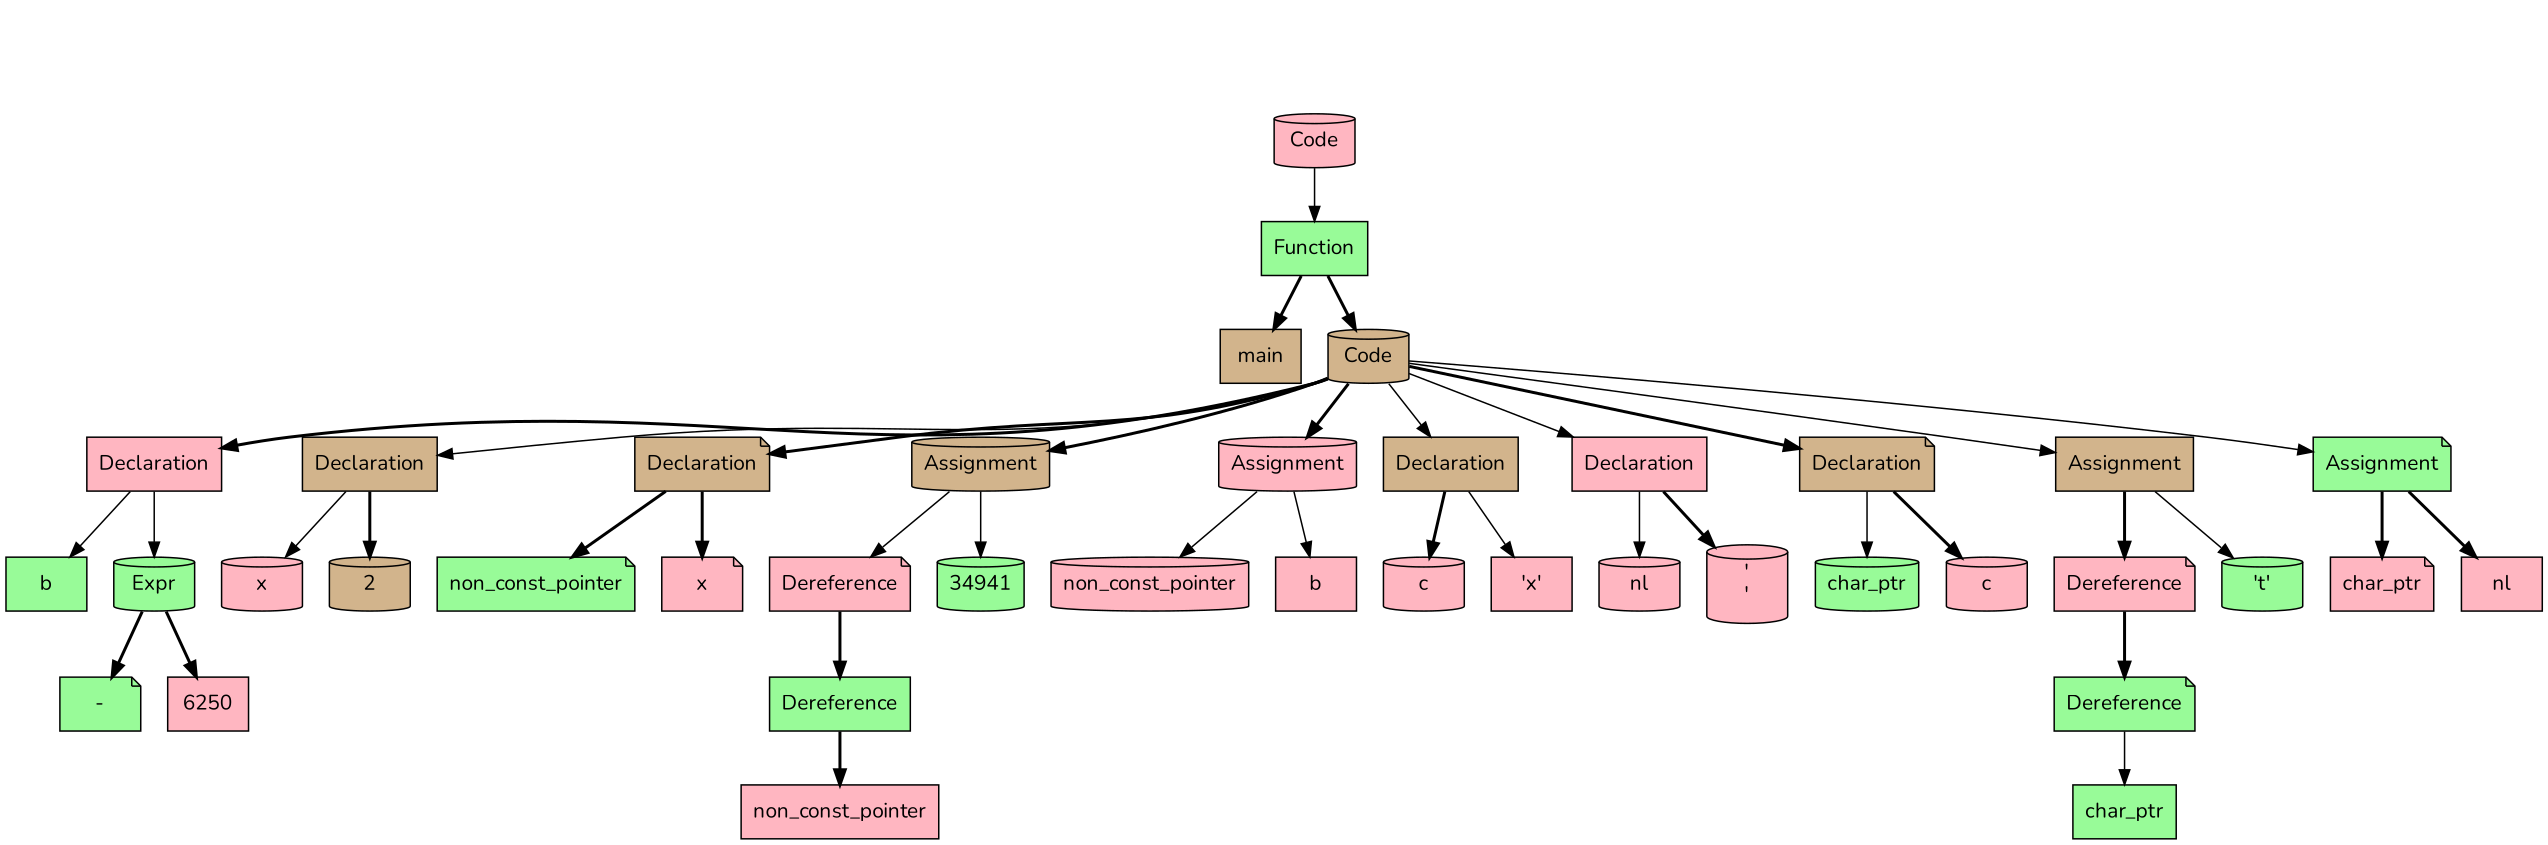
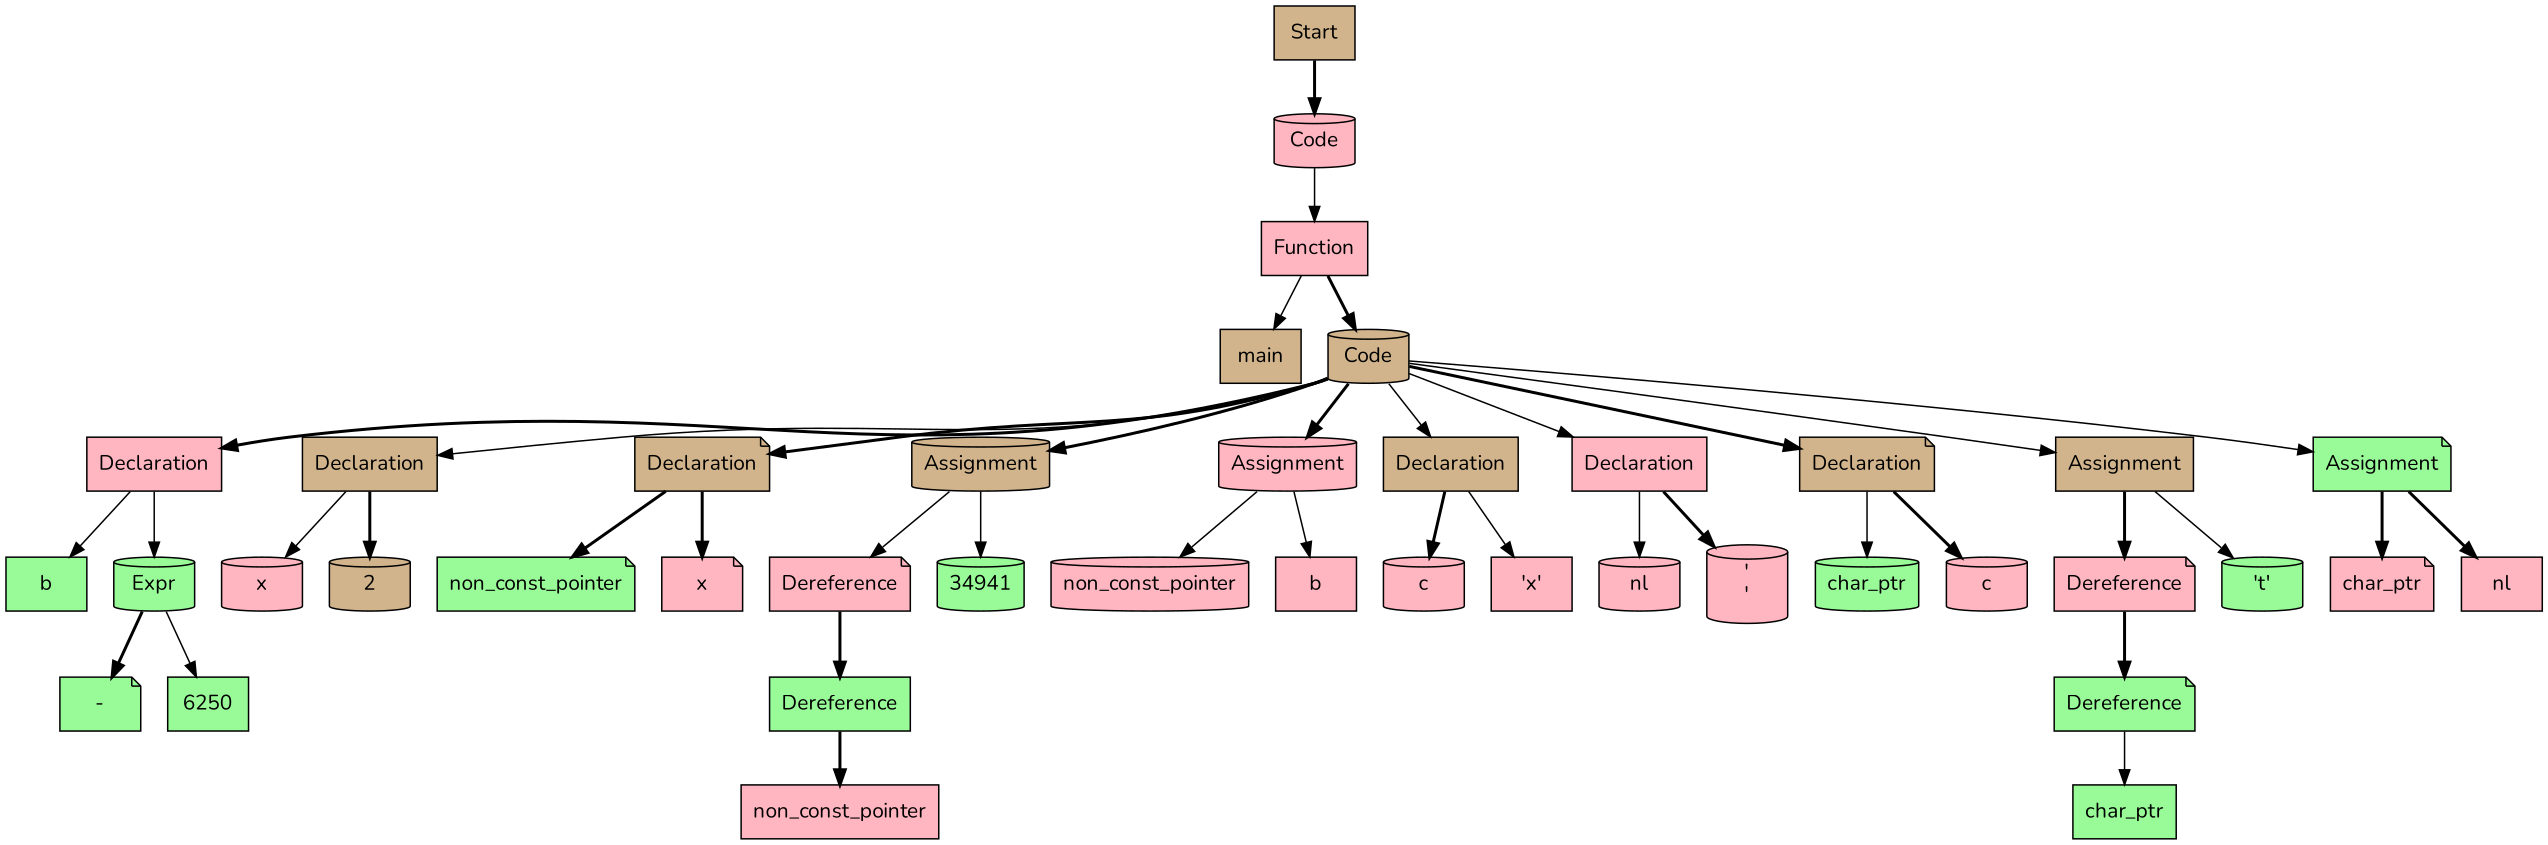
  digraph {
    fontname=Nunito
    node [fillcolor=lightpink fontname=Nunito shape=box style=filled]
    edge [fontname=Nunito style=bold]
+   n1 [fillcolor=tan label=Start]
    n2 [label=Code shape=cylinder]
-   n3 [fillcolor=palegreen label=Function]
+   n3 [label=Function]
    n4 [fillcolor=tan label=main]
    n5 [fillcolor=tan label=Code shape=cylinder]
    n6 [label=Declaration]
    n7 [fillcolor=tan label=Declaration]
    n8 [fillcolor=tan label=Declaration shape=note]
    n9 [fillcolor=tan label=Assignment shape=cylinder]
    n10 [label=Assignment shape=cylinder]
    n11 [fillcolor=tan label=Declaration]
    n12 [label=Declaration]
    n13 [fillcolor=tan label=Declaration shape=note]
    n14 [fillcolor=tan label=Assignment]
    n15 [fillcolor=palegreen label=Assignment shape=note]
    n16 [fillcolor=palegreen label=b]
    n17 [fillcolor=palegreen label=Expr shape=cylinder]
    n18 [label=x shape=cylinder]
    n19 [fillcolor=tan label=2 shape=cylinder]
    n20 [fillcolor=palegreen label=non_const_pointer shape=note]
    n21 [label=x shape=note]
    n22 [label=Dereference shape=note]
    n23 [fillcolor=palegreen label=34941 shape=cylinder]
    n24 [label=non_const_pointer shape=cylinder]
    n25 [label=b]
    n26 [label=c shape=cylinder]
    n27 [label="'x'"]
    n28 [label=nl shape=cylinder]
    n29 [label="'\n'" shape=cylinder]
    n30 [fillcolor=palegreen label=char_ptr shape=cylinder]
    n31 [label=c shape=cylinder]
    n32 [label=Dereference shape=note]
    n33 [fillcolor=palegreen label="'\t'" shape=cylinder]
    n34 [label=char_ptr shape=note]
    n35 [label=nl]
    n36 [fillcolor=palegreen label="-" shape=note]
-   n37 [label=6250]
+   n37 [fillcolor=palegreen label=6250]
    n38 [fillcolor=palegreen label=Dereference]
    n39 [fillcolor=palegreen label=Dereference shape=note]
    n40 [label=non_const_pointer]
    n41 [fillcolor=palegreen label=char_ptr]
+   n1 -> n2
    n2 -> n3 [style=solid]
-   n3 -> n4
+   n3 -> n4 [style=solid]
    n3 -> n5
    n5 -> n6
    n5 -> n7 [style=solid]
    n5 -> n8
    n5 -> n9
    n5 -> n10
    n5 -> n11 [style=solid]
    n5 -> n12 [style=solid]
    n5 -> n13
    n5 -> n14 [style=solid]
    n5 -> n15 [style=solid]
    n6 -> n16 [style=solid]
    n6 -> n17 [style=solid]
    n7 -> n18 [style=solid]
    n7 -> n19
    n8 -> n20
    n8 -> n21
    n9 -> n22 [style=solid]
    n9 -> n23 [style=solid]
    n10 -> n24 [style=solid]
    n10 -> n25 [style=solid]
    n11 -> n26
    n11 -> n27 [style=solid]
    n12 -> n28 [style=solid]
    n12 -> n29
    n13 -> n30 [style=solid]
    n13 -> n31
    n14 -> n32
    n14 -> n33 [style=solid]
    n15 -> n34
    n15 -> n35
    n17 -> n36
-   n17 -> n37
+   n17 -> n37 [style=solid]
    n22 -> n38
    n32 -> n39
    n38 -> n40
    n39 -> n41 [style=solid]
  }
